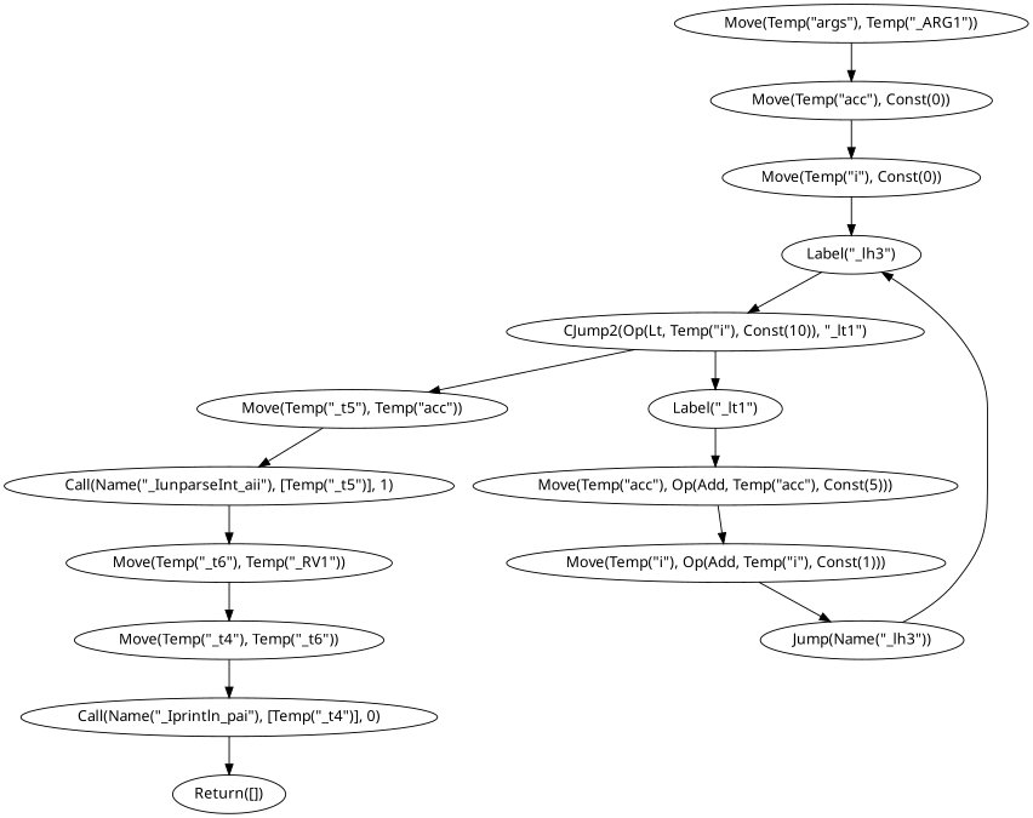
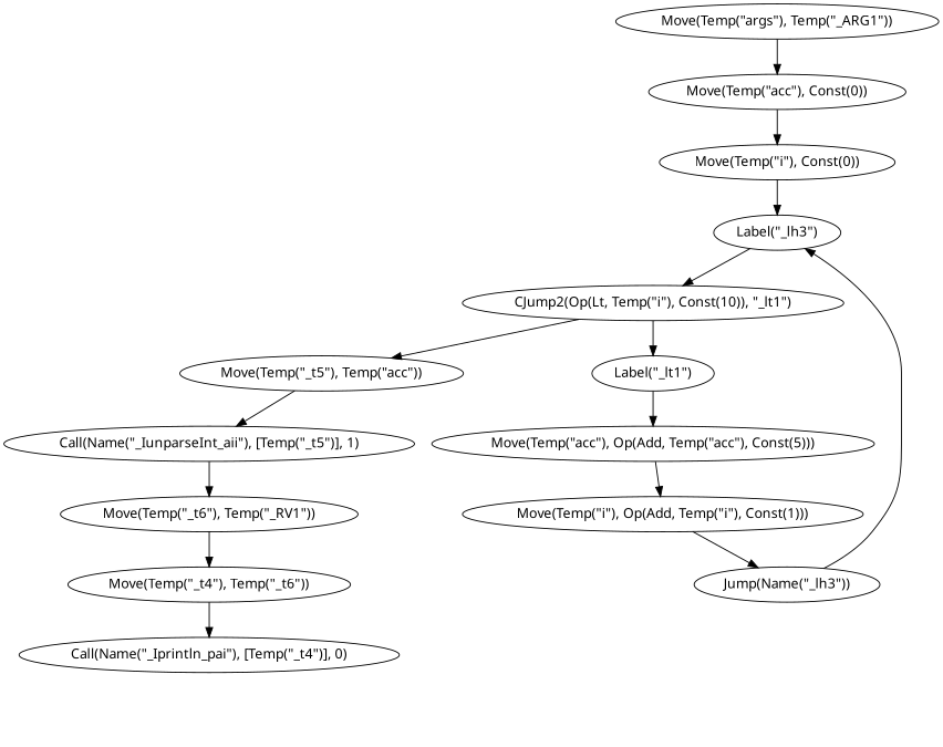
  digraph {
    fontname="Noto Sans"
    node [fontname="Noto Sans"]
    edge [fontname="Noto Sans"]
    n1 [label="Move(Temp(\"args\"), Temp(\"_ARG1\"))"]
    n2 [label="Move(Temp(\"acc\"), Const(0))"]
    n3 [label="Move(Temp(\"i\"), Const(0))"]
    n4 [label="Label(\"_lh3\")"]
    n5 [label="CJump2(Op(Lt, Temp(\"i\"), Const(10)), \"_lt1\")"]
    n6 [label="Move(Temp(\"_t5\"), Temp(\"acc\"))"]
    n7 [label="Label(\"_lt1\")"]
    n8 [label="Call(Name(\"_IunparseInt_aii\"), [Temp(\"_t5\")], 1)"]
    n9 [label="Move(Temp(\"_t6\"), Temp(\"_RV1\"))"]
    n10 [label="Move(Temp(\"_t4\"), Temp(\"_t6\"))"]
    n11 [label="Call(Name(\"_Iprintln_pai\"), [Temp(\"_t4\")], 0)"]
-   n12 [label="Return([])"]
    n13 [label="Move(Temp(\"acc\"), Op(Add, Temp(\"acc\"), Const(5)))"]
    n14 [label="Move(Temp(\"i\"), Op(Add, Temp(\"i\"), Const(1)))"]
    n15 [label="Jump(Name(\"_lh3\"))"]
    n1 -> n2
    n2 -> n3
    n3 -> n4
    n4 -> n5
    n5 -> n6
    n5 -> n7
    n6 -> n8
    n7 -> n13
    n8 -> n9
    n9 -> n10
    n10 -> n11
-   n11 -> n12
    n13 -> n14
    n14 -> n15
    n15 -> n4
  }
